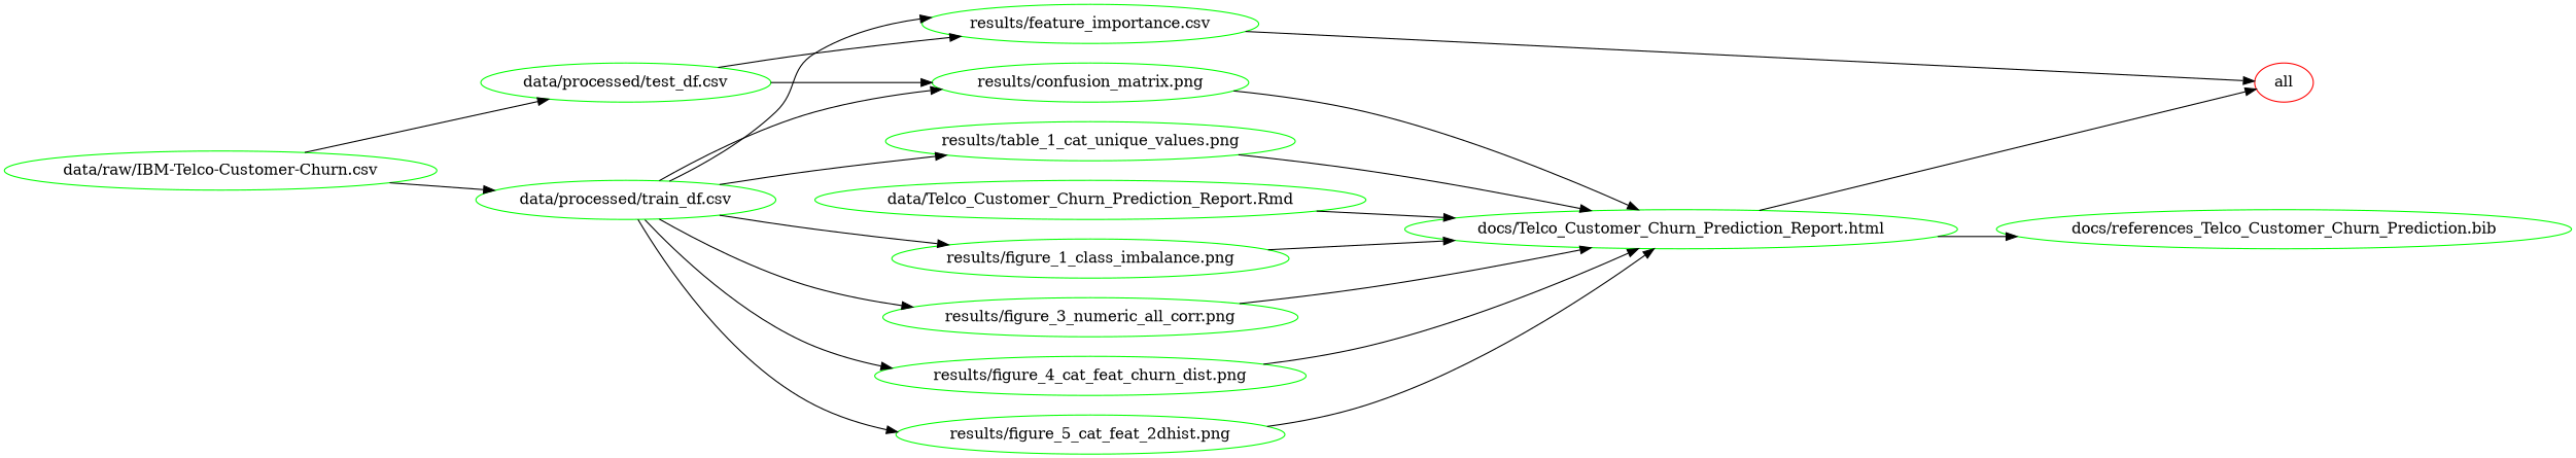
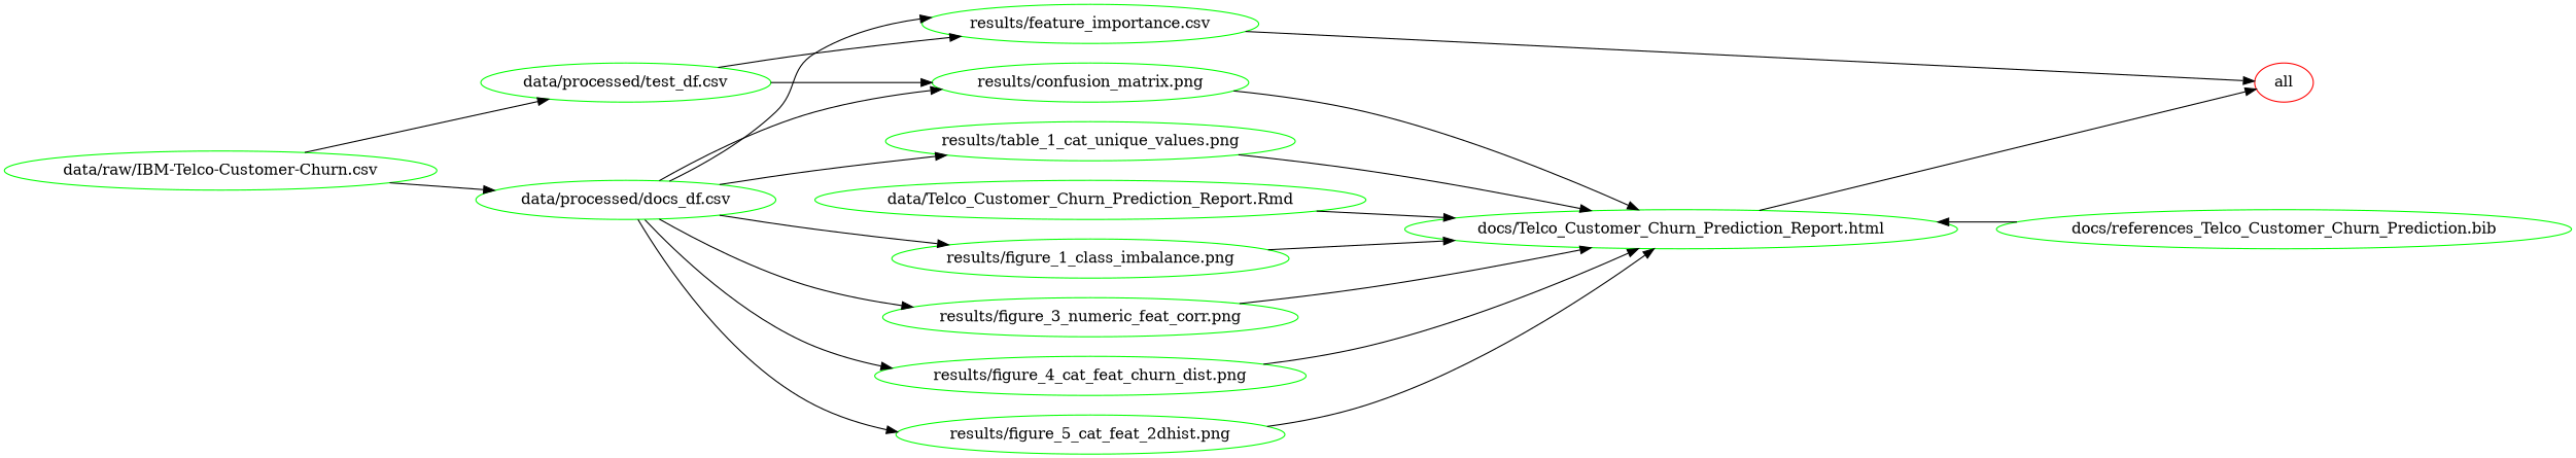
  digraph {
    rankdir=LR
    node [color=green]
    n1 [color=red label=all]
    n2 [label="data/processed/test_df.csv"]
    n3 [label="results/confusion_matrix.png"]
    n4 [label="results/feature_importance.csv"]
    n5 [label="docs/Telco_Customer_Churn_Prediction_Report.html"]
-   n6 [label="data/processed/train_df.csv"]
+   n6 [label="data/processed/docs_df.csv"]
    n7 [label="results/figure_1_class_imbalance.png"]
-   n8 [label="results/figure_3_numeric_all_corr.png"]
+   n8 [label="results/figure_3_numeric_feat_corr.png"]
    n9 [label="results/figure_4_cat_feat_churn_dist.png"]
    n10 [label="results/figure_5_cat_feat_2dhist.png"]
    n11 [label="results/table_1_cat_unique_values.png"]
    n12 [label="data/raw/IBM-Telco-Customer-Churn.csv"]
    n13 [label="data/Telco_Customer_Churn_Prediction_Report.Rmd"]
    n14 [label="docs/references_Telco_Customer_Churn_Prediction.bib"]
    n2 -> n3
    n2 -> n4
    n3 -> n5
    n4 -> n1
    n5 -> n1
    n6 -> n3
    n6 -> n4
    n6 -> n7
    n6 -> n8
    n6 -> n9
    n6 -> n10
    n6 -> n11
    n7 -> n5
    n8 -> n5
    n9 -> n5
    n10 -> n5
    n11 -> n5
    n12 -> n2
    n12 -> n6
    n13 -> n5
-   n5 -> n14
+   n14 -> n5
  }
